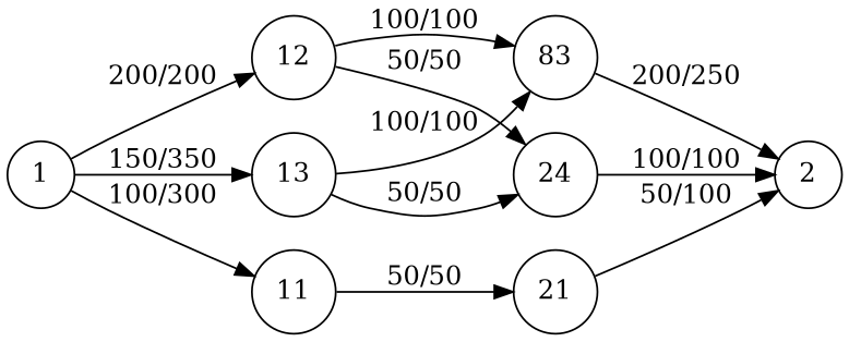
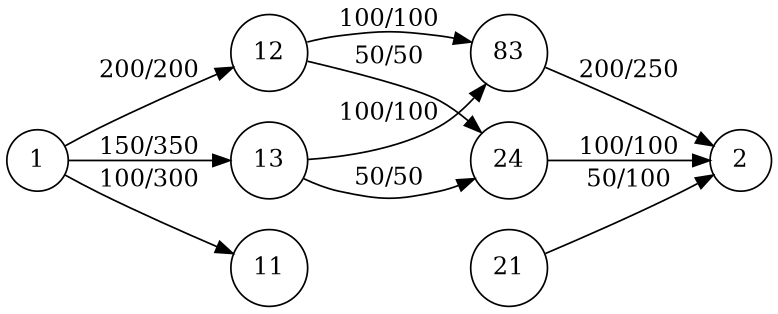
  digraph {
    rankdir=LR
    node [shape=circle]
    13
    24
    n3 [label=83]
    2
    12
    11
    21
    1
    13 -> 24 [label="50/50"]
    13 -> n3 [label="100/100"]
    24 -> 2 [label="100/100"]
    n3 -> 2 [label="200/250"]
    12 -> 24 [label="50/50"]
    12 -> n3 [label="100/100"]
-   11 -> 21 [label="50/50"]
    21 -> 2 [label="50/100"]
    1 -> 13 [label="150/350"]
    1 -> 12 [label="200/200"]
    1 -> 11 [label="100/300"]
  }
